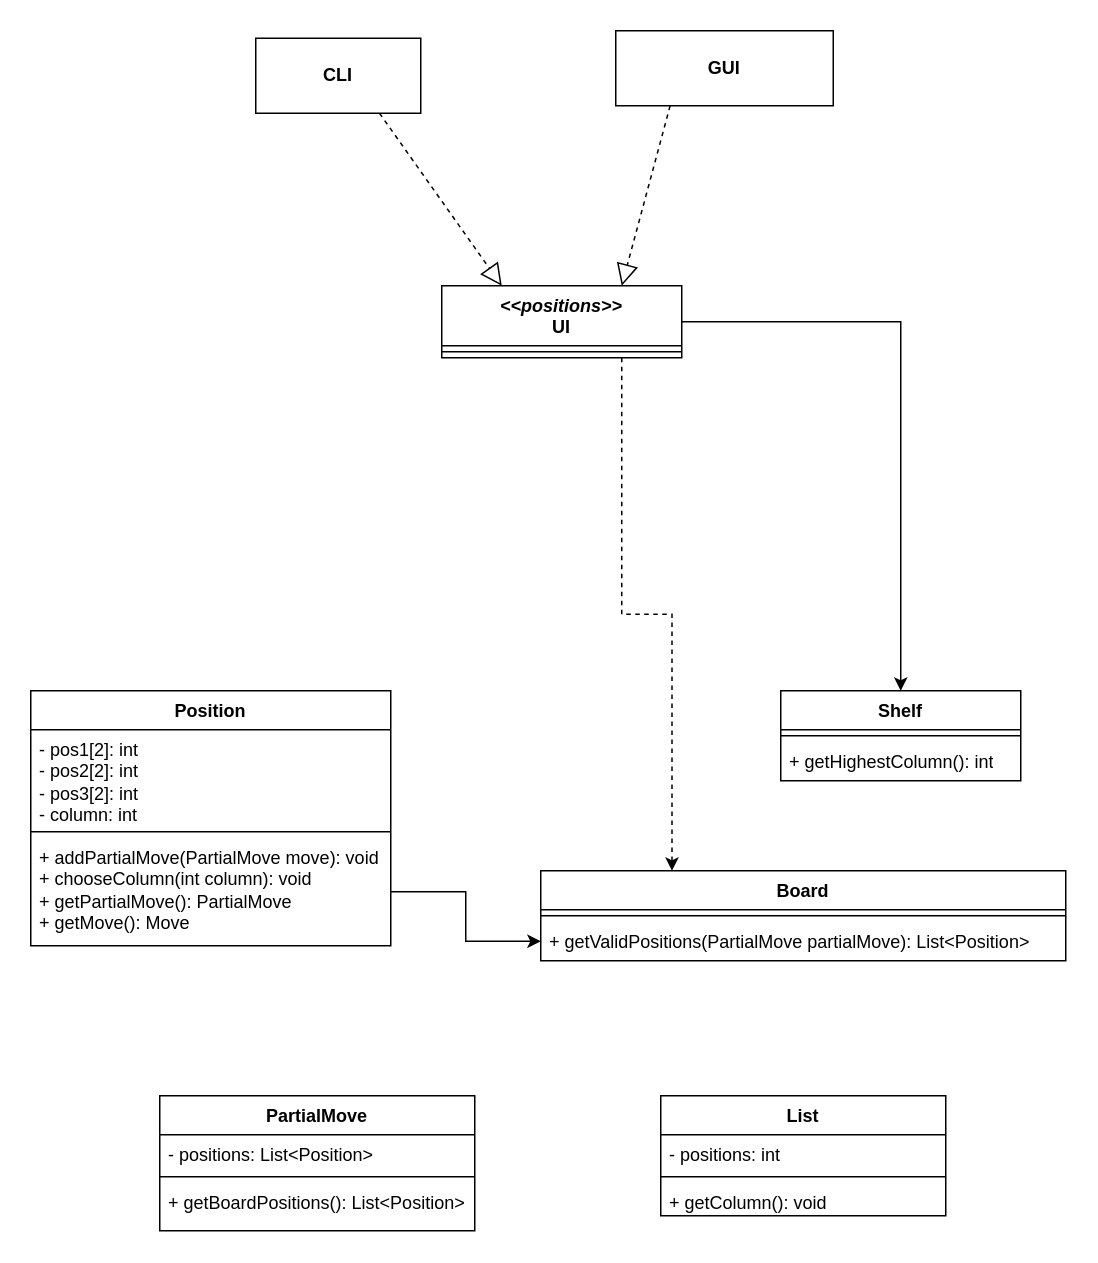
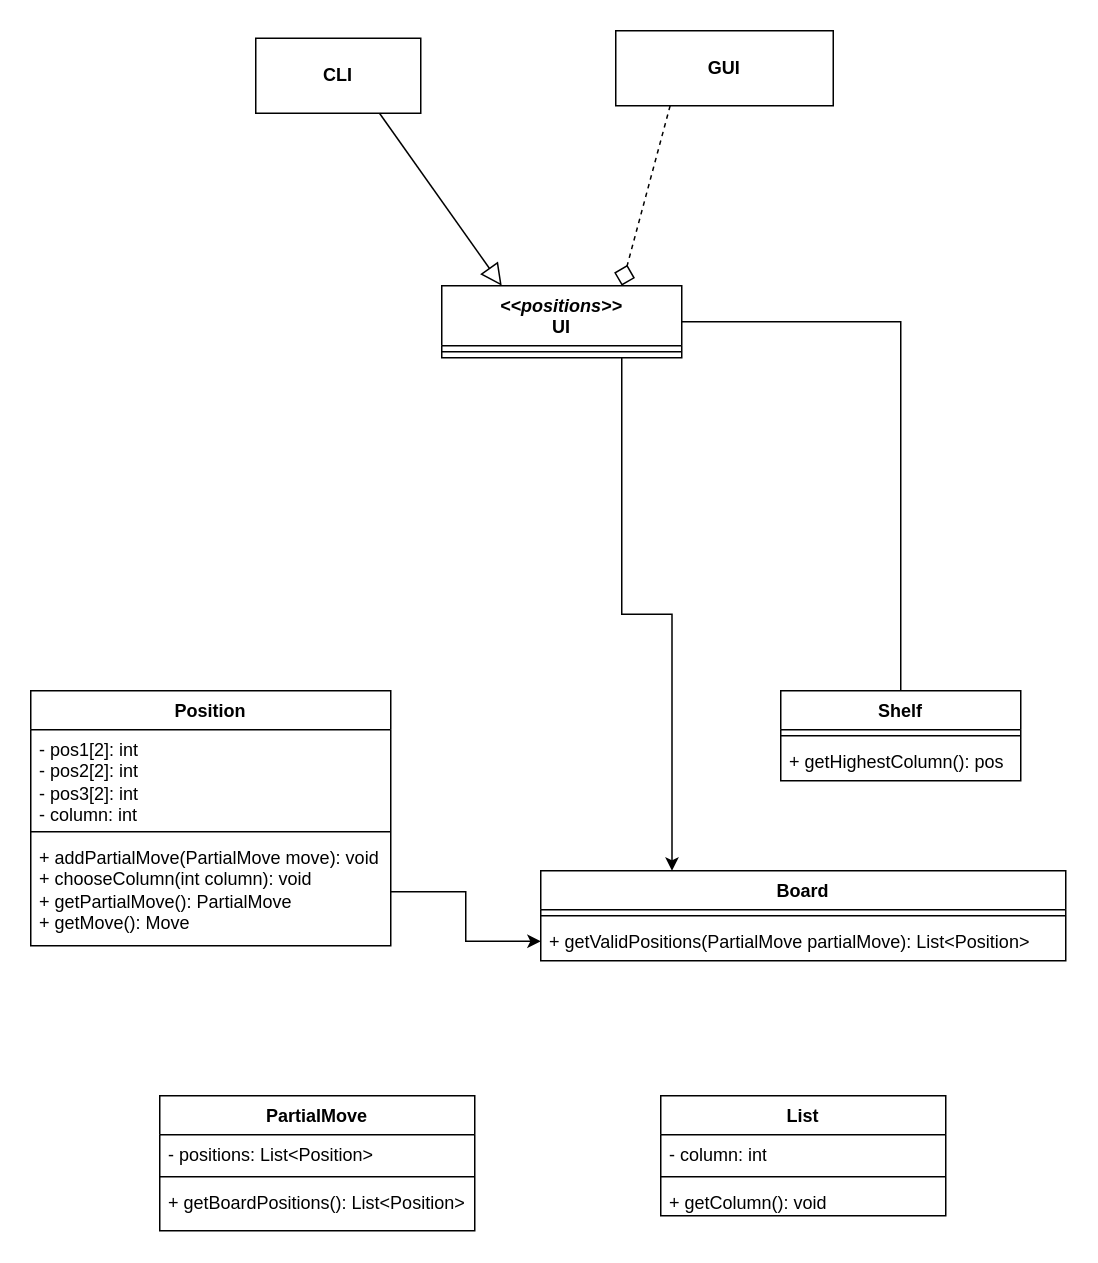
  <mxCell id="0" />
  <mxCell id="1" parent="0" />
- <mxCell id="2" style="edgeStyle=orthogonalEdgeStyle;rounded=0;orthogonalLoop=1;jettySize=auto;html=1;exitX=0.75;exitY=1;exitDx=0;exitDy=0;entryX=0.25;entryY=0;entryDx=0;entryDy=0;dashed=1;" parent="1" source="4" target="13" edge="1"><mxGeometry relative="1" as="geometry" /></mxCell>
- <mxCell id="3" style="edgeStyle=orthogonalEdgeStyle;rounded=0;orthogonalLoop=1;jettySize=auto;html=1;exitX=1;exitY=0.5;exitDx=0;exitDy=0;entryX=0.5;entryY=0;entryDx=0;entryDy=0;" parent="1" source="4" target="10" edge="1"><mxGeometry relative="1" as="geometry" /></mxCell>
+ <mxCell id="2" style="edgeStyle=orthogonalEdgeStyle;rounded=0;orthogonalLoop=1;jettySize=auto;html=1;exitX=0.75;exitY=1;exitDx=0;exitDy=0;entryX=0.25;entryY=0;entryDx=0;entryDy=0;" parent="1" source="4" target="13" edge="1"><mxGeometry relative="1" as="geometry" /></mxCell>
+ <mxCell id="3" style="edgeStyle=orthogonalEdgeStyle;rounded=0;orthogonalLoop=1;jettySize=auto;html=1;exitX=1;exitY=0.5;exitDx=0;exitDy=0;entryX=0.5;entryY=0;entryDx=0;entryDy=0;endArrow=none;" parent="1" source="4" target="10" edge="1"><mxGeometry relative="1" as="geometry" /></mxCell>
  <mxCell id="4" value="&lt;div&gt;&lt;i&gt;&amp;lt;&amp;lt;positions&amp;gt;&amp;gt;&lt;/i&gt;&lt;br&gt;&lt;/div&gt;&lt;div&gt;UI&lt;/div&gt;" style="swimlane;fontStyle=1;align=center;verticalAlign=top;childLayout=stackLayout;horizontal=1;startSize=40;horizontalStack=0;resizeParent=1;resizeParentMax=0;resizeLast=0;collapsible=1;marginBottom=0;whiteSpace=wrap;html=1;" parent="1" vertex="1"><mxGeometry x="294" y="190" width="160" height="48" as="geometry" /></mxCell>
  <mxCell id="5" value="" style="line;strokeWidth=1;fillColor=none;align=left;verticalAlign=middle;spacingTop=-1;spacingLeft=3;spacingRight=3;rotatable=0;labelPosition=right;points=[];portConstraint=eastwest;strokeColor=inherit;" parent="4" vertex="1"><mxGeometry y="40" width="160" height="8" as="geometry" /></mxCell>
  <mxCell id="6" value="&lt;div&gt;Position&lt;/div&gt;" style="swimlane;fontStyle=1;align=center;verticalAlign=top;childLayout=stackLayout;horizontal=1;startSize=26;horizontalStack=0;resizeParent=1;resizeParentMax=0;resizeLast=0;collapsible=1;marginBottom=0;whiteSpace=wrap;html=1;" parent="1" vertex="1"><mxGeometry x="20" y="460" width="240" height="170" as="geometry" /></mxCell>
  <mxCell id="7" value="&lt;div&gt;- pos1[2]: int&lt;/div&gt;&lt;div&gt;- pos2[2]: int&lt;/div&gt;&lt;div&gt;- pos3[2]: int&lt;/div&gt;&lt;div&gt;- column: int&lt;br&gt;&lt;/div&gt;" style="text;strokeColor=none;fillColor=none;align=left;verticalAlign=top;spacingLeft=4;spacingRight=4;overflow=hidden;rotatable=0;points=[[0,0.5],[1,0.5]];portConstraint=eastwest;whiteSpace=wrap;html=1;" parent="6" vertex="1"><mxGeometry y="26" width="240" height="64" as="geometry" /></mxCell>
  <mxCell id="8" value="" style="line;strokeWidth=1;fillColor=none;align=left;verticalAlign=middle;spacingTop=-1;spacingLeft=3;spacingRight=3;rotatable=0;labelPosition=right;points=[];portConstraint=eastwest;strokeColor=inherit;" parent="6" vertex="1"><mxGeometry y="90" width="240" height="8" as="geometry" /></mxCell>
  <mxCell id="9" value="&lt;div&gt;+ addPartialMove(PartialMove move): void&lt;/div&gt;&lt;div&gt;+ chooseColumn(int column): void&lt;br&gt;&lt;/div&gt;&lt;div&gt;+ getPartialMove(): PartialMove&lt;/div&gt;&lt;div&gt;+ getMove(): Move&lt;br&gt;&lt;/div&gt;" style="text;strokeColor=none;fillColor=none;align=left;verticalAlign=top;spacingLeft=4;spacingRight=4;overflow=hidden;rotatable=0;points=[[0,0.5],[1,0.5]];portConstraint=eastwest;whiteSpace=wrap;html=1;" parent="6" vertex="1"><mxGeometry y="98" width="240" height="72" as="geometry" /></mxCell>
  <mxCell id="10" value="Shelf" style="swimlane;fontStyle=1;align=center;verticalAlign=top;childLayout=stackLayout;horizontal=1;startSize=26;horizontalStack=0;resizeParent=1;resizeParentMax=0;resizeLast=0;collapsible=1;marginBottom=0;whiteSpace=wrap;html=1;" parent="1" vertex="1"><mxGeometry x="520" y="460" width="160" height="60" as="geometry" /></mxCell>
  <mxCell id="11" value="" style="line;strokeWidth=1;fillColor=none;align=left;verticalAlign=middle;spacingTop=-1;spacingLeft=3;spacingRight=3;rotatable=0;labelPosition=right;points=[];portConstraint=eastwest;strokeColor=inherit;" parent="10" vertex="1"><mxGeometry y="26" width="160" height="8" as="geometry" /></mxCell>
- <mxCell id="12" value="+ getHighestColumn(): int" style="text;strokeColor=none;fillColor=none;align=left;verticalAlign=top;spacingLeft=4;spacingRight=4;overflow=hidden;rotatable=0;points=[[0,0.5],[1,0.5]];portConstraint=eastwest;whiteSpace=wrap;html=1;" parent="10" vertex="1"><mxGeometry y="34" width="160" height="26" as="geometry" /></mxCell>
+ <mxCell id="12" value="+ getHighestColumn(): pos" style="text;strokeColor=none;fillColor=none;align=left;verticalAlign=top;spacingLeft=4;spacingRight=4;overflow=hidden;rotatable=0;points=[[0,0.5],[1,0.5]];portConstraint=eastwest;whiteSpace=wrap;html=1;" parent="10" vertex="1"><mxGeometry y="34" width="160" height="26" as="geometry" /></mxCell>
  <mxCell id="13" value="Board" style="swimlane;fontStyle=1;align=center;verticalAlign=top;childLayout=stackLayout;horizontal=1;startSize=26;horizontalStack=0;resizeParent=1;resizeParentMax=0;resizeLast=0;collapsible=1;marginBottom=0;whiteSpace=wrap;html=1;" parent="1" vertex="1"><mxGeometry x="360" y="580" width="350" height="60" as="geometry" /></mxCell>
  <mxCell id="14" value="" style="line;strokeWidth=1;fillColor=none;align=left;verticalAlign=middle;spacingTop=-1;spacingLeft=3;spacingRight=3;rotatable=0;labelPosition=right;points=[];portConstraint=eastwest;strokeColor=inherit;" parent="13" vertex="1"><mxGeometry y="26" width="350" height="8" as="geometry" /></mxCell>
  <mxCell id="15" value="+ getValidPositions(PartialMove partialMove): List&amp;lt;Position&amp;gt;" style="text;strokeColor=none;fillColor=none;align=left;verticalAlign=top;spacingLeft=4;spacingRight=4;overflow=hidden;rotatable=0;points=[[0,0.5],[1,0.5]];portConstraint=eastwest;whiteSpace=wrap;html=1;" parent="13" vertex="1"><mxGeometry y="34" width="350" height="26" as="geometry" /></mxCell>
  <mxCell id="16" value="&lt;b&gt;CLI&lt;/b&gt;" style="html=1;whiteSpace=wrap;" parent="1" vertex="1"><mxGeometry x="170" y="25" width="110" height="50" as="geometry" /></mxCell>
  <mxCell id="17" value="&lt;b&gt;GUI&lt;/b&gt;" style="html=1;whiteSpace=wrap;" parent="1" vertex="1"><mxGeometry x="410" y="20" width="145" height="50" as="geometry" /></mxCell>
  <mxCell id="18" style="edgeStyle=orthogonalEdgeStyle;rounded=0;orthogonalLoop=1;jettySize=auto;html=1;exitX=1;exitY=0.5;exitDx=0;exitDy=0;entryX=0;entryY=0.5;entryDx=0;entryDy=0;" parent="1" source="9" target="15" edge="1"><mxGeometry relative="1" as="geometry" /></mxCell>
- <mxCell id="19" value="" style="endArrow=block;dashed=1;endFill=0;endSize=12;html=1;rounded=0;exitX=0.75;exitY=1;exitDx=0;exitDy=0;entryX=0.25;entryY=0;entryDx=0;entryDy=0;" parent="1" source="16" target="4" edge="1"><mxGeometry width="160" relative="1" as="geometry"><mxPoint x="300" y="320" as="sourcePoint" /><mxPoint x="460" y="320" as="targetPoint" /></mxGeometry></mxCell>
- <mxCell id="20" value="" style="endArrow=block;dashed=1;endFill=0;endSize=12;html=1;rounded=0;exitX=0.25;exitY=1;exitDx=0;exitDy=0;entryX=0.75;entryY=0;entryDx=0;entryDy=0;" parent="1" source="17" target="4" edge="1"><mxGeometry width="160" relative="1" as="geometry"><mxPoint x="300" y="320" as="sourcePoint" /><mxPoint x="460" y="320" as="targetPoint" /></mxGeometry></mxCell>
+ <mxCell id="19" value="" style="endArrow=block;dashed=0;endFill=0;endSize=12;html=1;rounded=0;exitX=0.75;exitY=1;exitDx=0;exitDy=0;entryX=0.25;entryY=0;entryDx=0;entryDy=0;" parent="1" source="16" target="4" edge="1"><mxGeometry width="160" relative="1" as="geometry"><mxPoint x="300" y="320" as="sourcePoint" /><mxPoint x="460" y="320" as="targetPoint" /></mxGeometry></mxCell>
+ <mxCell id="20" value="" style="endArrow=diamond;dashed=1;endFill=0;endSize=12;html=1;rounded=0;exitX=0.25;exitY=1;exitDx=0;exitDy=0;entryX=0.75;entryY=0;entryDx=0;entryDy=0;" parent="1" source="17" target="4" edge="1"><mxGeometry width="160" relative="1" as="geometry"><mxPoint x="300" y="320" as="sourcePoint" /><mxPoint x="460" y="320" as="targetPoint" /></mxGeometry></mxCell>
  <mxCell id="21" value="List" style="swimlane;fontStyle=1;align=center;verticalAlign=top;childLayout=stackLayout;horizontal=1;startSize=26;horizontalStack=0;resizeParent=1;resizeParentMax=0;resizeLast=0;collapsible=1;marginBottom=0;whiteSpace=wrap;html=1;" parent="1" vertex="1"><mxGeometry x="440" y="730" width="190" height="80" as="geometry" /></mxCell>
- <mxCell id="22" value="&lt;div&gt;- positions: int&lt;br&gt;&lt;/div&gt;" style="text;strokeColor=none;fillColor=none;align=left;verticalAlign=top;spacingLeft=4;spacingRight=4;overflow=hidden;rotatable=0;points=[[0,0.5],[1,0.5]];portConstraint=eastwest;whiteSpace=wrap;html=1;" parent="21" vertex="1"><mxGeometry y="26" width="190" height="24" as="geometry" /></mxCell>
+ <mxCell id="22" value="&lt;div&gt;- column: int&lt;br&gt;&lt;/div&gt;" style="text;strokeColor=none;fillColor=none;align=left;verticalAlign=top;spacingLeft=4;spacingRight=4;overflow=hidden;rotatable=0;points=[[0,0.5],[1,0.5]];portConstraint=eastwest;whiteSpace=wrap;html=1;" parent="21" vertex="1"><mxGeometry y="26" width="190" height="24" as="geometry" /></mxCell>
  <mxCell id="23" value="" style="line;strokeWidth=1;fillColor=none;align=left;verticalAlign=middle;spacingTop=-1;spacingLeft=3;spacingRight=3;rotatable=0;labelPosition=right;points=[];portConstraint=eastwest;strokeColor=inherit;" parent="21" vertex="1"><mxGeometry y="50" width="190" height="8" as="geometry" /></mxCell>
  <mxCell id="24" value="&lt;div&gt;+ getColumn(): void&lt;br&gt;&lt;/div&gt;" style="text;strokeColor=none;fillColor=none;align=left;verticalAlign=top;spacingLeft=4;spacingRight=4;overflow=hidden;rotatable=0;points=[[0,0.5],[1,0.5]];portConstraint=eastwest;whiteSpace=wrap;html=1;" parent="21" vertex="1"><mxGeometry y="58" width="190" height="22" as="geometry" /></mxCell>
  <mxCell id="25" value="PartialMove" style="swimlane;fontStyle=1;align=center;verticalAlign=top;childLayout=stackLayout;horizontal=1;startSize=26;horizontalStack=0;resizeParent=1;resizeParentMax=0;resizeLast=0;collapsible=1;marginBottom=0;whiteSpace=wrap;html=1;" parent="1" vertex="1"><mxGeometry x="106" y="730" width="210" height="90" as="geometry" /></mxCell>
  <mxCell id="26" value="- positions: List&amp;lt;Position&amp;gt;" style="text;strokeColor=none;fillColor=none;align=left;verticalAlign=top;spacingLeft=4;spacingRight=4;overflow=hidden;rotatable=0;points=[[0,0.5],[1,0.5]];portConstraint=eastwest;whiteSpace=wrap;html=1;" parent="25" vertex="1"><mxGeometry y="26" width="210" height="24" as="geometry" /></mxCell>
  <mxCell id="27" value="" style="line;strokeWidth=1;fillColor=none;align=left;verticalAlign=middle;spacingTop=-1;spacingLeft=3;spacingRight=3;rotatable=0;labelPosition=right;points=[];portConstraint=eastwest;strokeColor=inherit;" parent="25" vertex="1"><mxGeometry y="50" width="210" height="8" as="geometry" /></mxCell>
  <mxCell id="28" value="&lt;div&gt;+ getBoardPositions(): List&amp;lt;Position&amp;gt;&lt;br&gt;&lt;/div&gt;" style="text;strokeColor=none;fillColor=none;align=left;verticalAlign=top;spacingLeft=4;spacingRight=4;overflow=hidden;rotatable=0;points=[[0,0.5],[1,0.5]];portConstraint=eastwest;whiteSpace=wrap;html=1;" parent="25" vertex="1"><mxGeometry y="58" width="210" height="32" as="geometry" /></mxCell>
